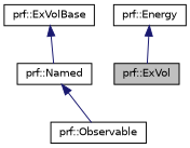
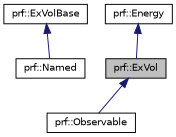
  digraph {
    node [color=black fontname=Helvetica fontsize=10 shape=record]
    edge [color=midnightblue dir=back fontname=Helvetica fontsize=10 labelfontname=Helvetica labelfontsize=10 style=solid]
    n1 [fillcolor=grey75 fontcolor=black height=0.2 label="prf::ExVol" style=filled width=0.4]
    n2 [height=0.2 label="prf::ExVolBase" width=0.4]
    n3 [height=0.2 label="prf::Named" width=0.4]
    n4 [height=0.2 label="prf::Energy" width=0.4]
    n5 [height=0.2 label="prf::Observable" width=0.4]
    n2 -> n3
-   n3 -> n5
+   n1 -> n5
    n4 -> n1
  }
